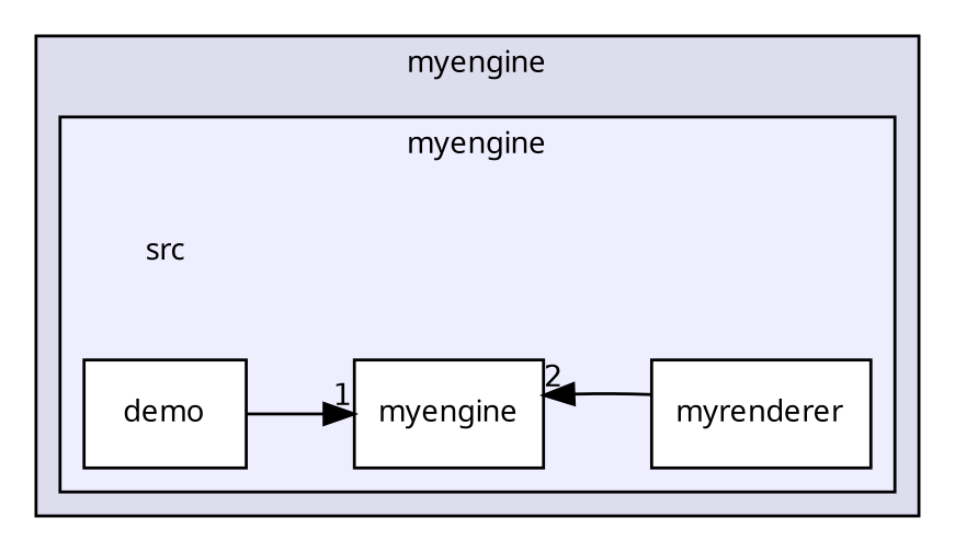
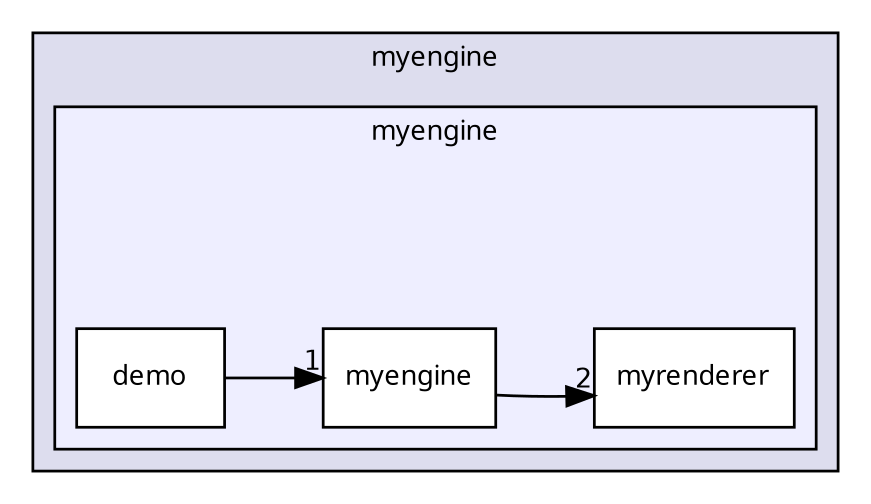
  digraph {
    compound=true
    fontname="Noto Sans"
    rankdir=LR
    node [fontname="Noto Sans" fontsize=10 shape=box fillcolor=white style=filled]
    edge [fontname="Noto Sans" labeldistance=1.5 labelfontname=Helvetica labelfontsize=10]
-   n1 [label=src shape=plaintext fillcolor="" style=""]
    n2 [label=demo]
    n3 [label=myengine]
    n4 [label=myrenderer]
    subgraph cluster_1 {
      bgcolor="#ddddee"
      fontsize=10
      label=myengine
      pencolor=black
      subgraph cluster_2 {
        bgcolor="#eeeeff"
        fontsize=10
        label=myengine
        pencolor=black
-       n1
        n2
        n3
        n4
      }
    }
    n2 -> n3 [headlabel=1]
-   n4 -> n3 [headlabel=2]
+   n3 -> n4 [headlabel=2]
  }
